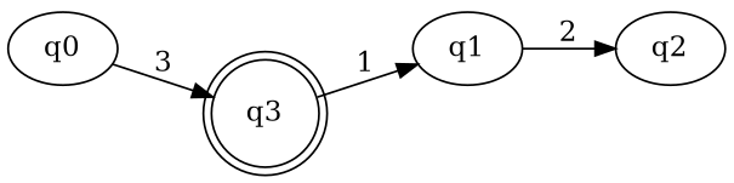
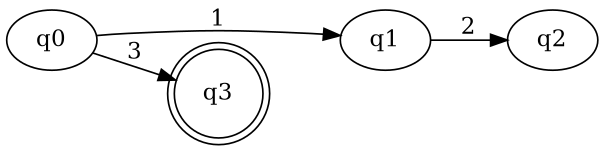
  digraph {
    rankdir=LR
    q0
    q1
    q3 [shape=doublecircle]
    q2
-   q3 -> q1 [label=1]
+   q0 -> q1 [label=1]
    q0 -> q3 [label=3]
    q1 -> q2 [label=2]
  }
